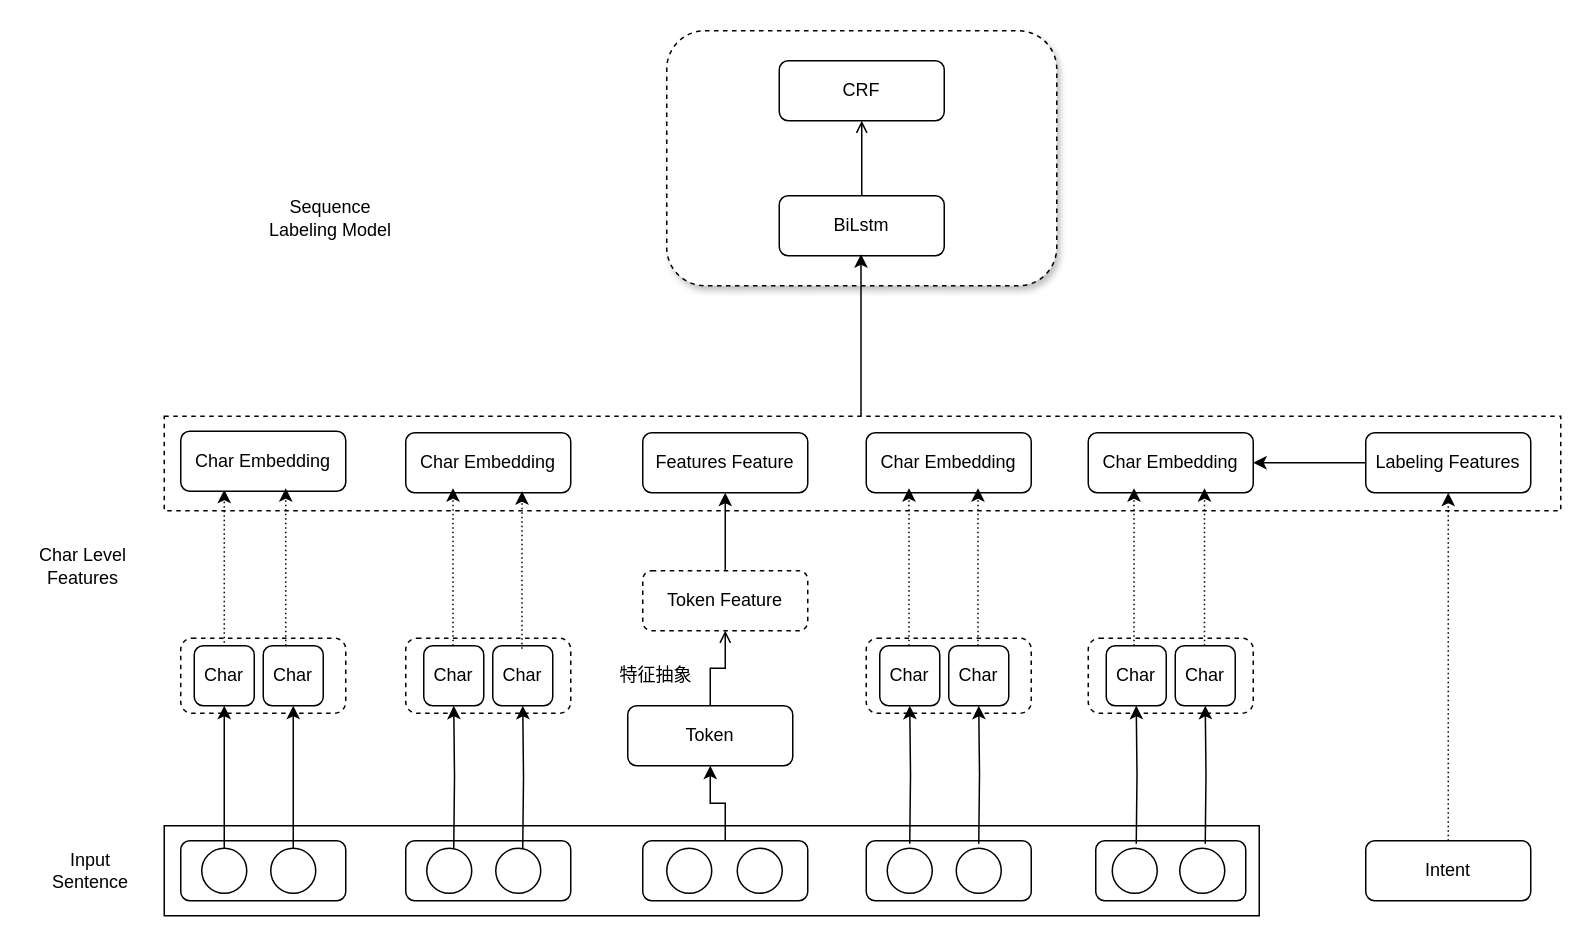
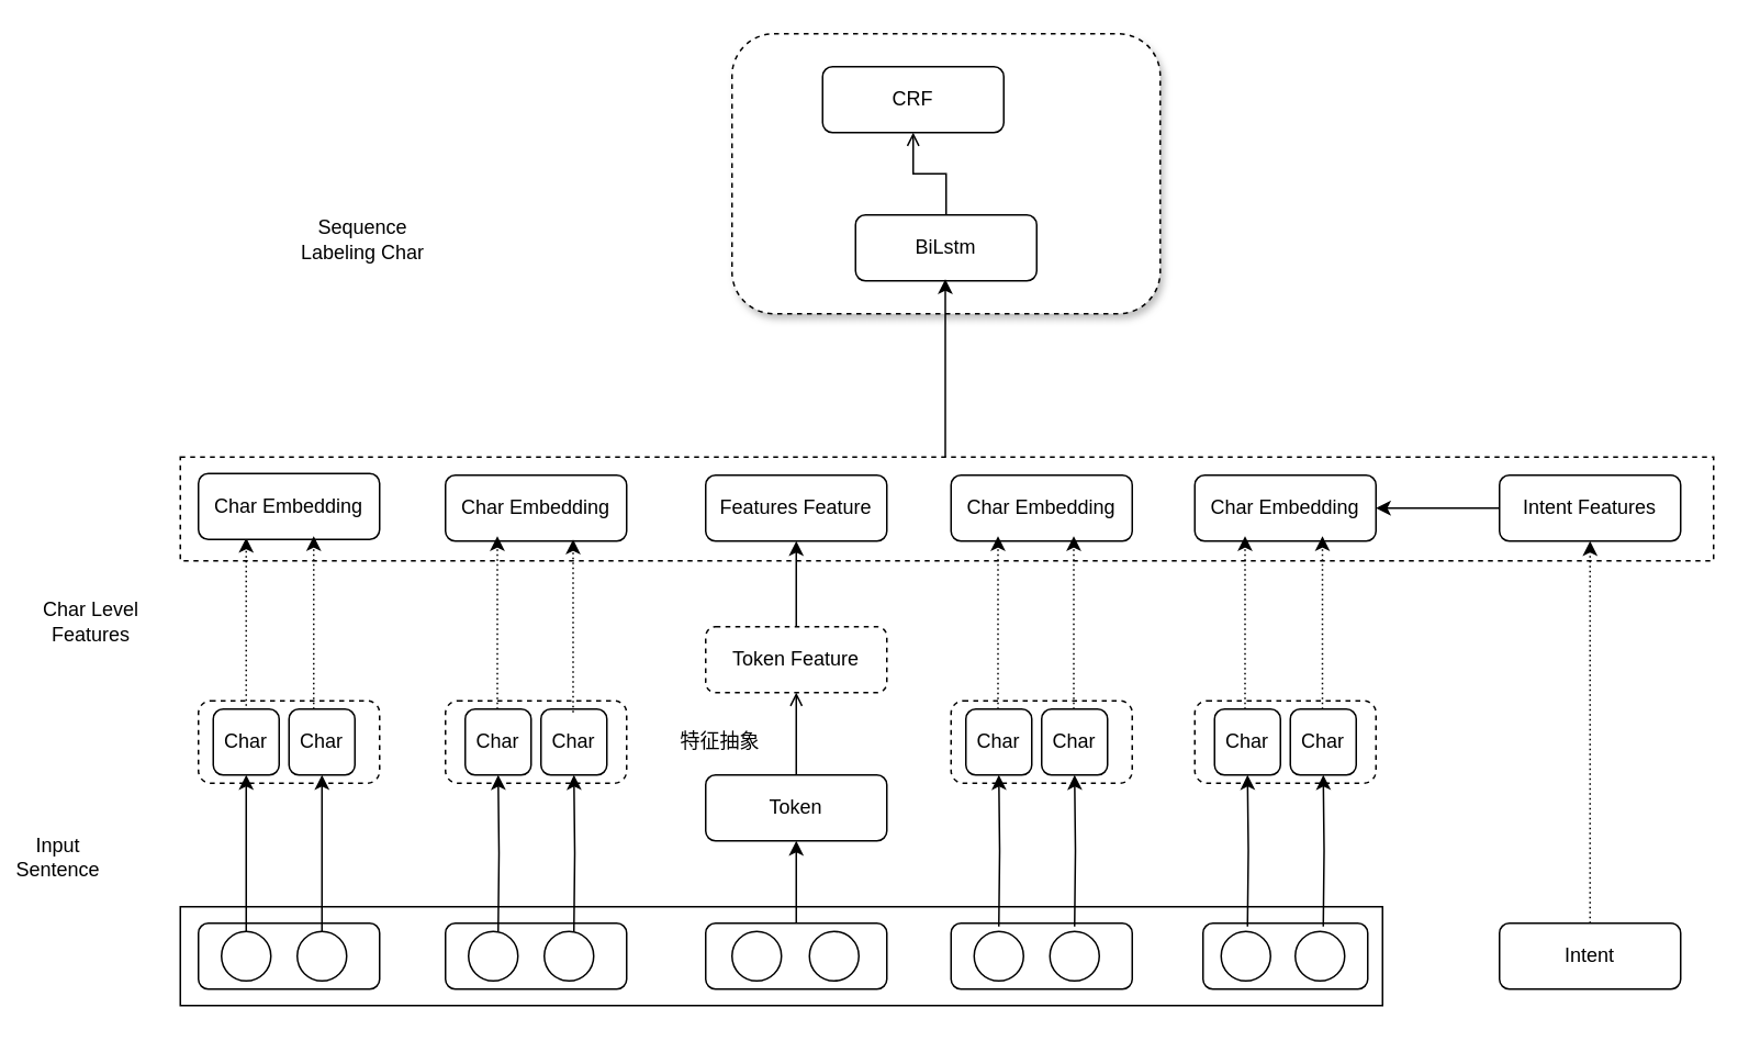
  <mxCell id="0" />
  <mxCell id="1" parent="0" />
  <mxCell id="2" value="" style="rounded=1;whiteSpace=wrap;html=1;dashed=1;shadow=1;" vertex="1" parent="1"><mxGeometry x="444" y="20" width="260" height="170" as="geometry" /></mxCell>
  <mxCell id="3" value="" style="rounded=0;whiteSpace=wrap;html=1;dashed=1;" parent="1" vertex="1"><mxGeometry x="109" y="277" width="931" height="63" as="geometry" /></mxCell>
  <mxCell id="4" value="" style="rounded=1;whiteSpace=wrap;html=1;dashed=1;" parent="1" vertex="1"><mxGeometry x="725" y="425" width="110" height="50" as="geometry" /></mxCell>
  <mxCell id="5" value="" style="rounded=1;whiteSpace=wrap;html=1;dashed=1;" parent="1" vertex="1"><mxGeometry x="577" y="425" width="110" height="50" as="geometry" /></mxCell>
  <mxCell id="6" value="" style="rounded=1;whiteSpace=wrap;html=1;dashed=1;" parent="1" vertex="1"><mxGeometry x="270" y="425" width="110" height="50" as="geometry" /></mxCell>
  <mxCell id="7" value="" style="rounded=1;whiteSpace=wrap;html=1;dashed=1;" parent="1" vertex="1"><mxGeometry x="120" y="425" width="110" height="50" as="geometry" /></mxCell>
  <mxCell id="8" value="" style="rounded=0;whiteSpace=wrap;html=1;" parent="1" vertex="1"><mxGeometry x="109" y="550" width="730" height="60" as="geometry" /></mxCell>
  <mxCell id="9" value="" style="rounded=1;whiteSpace=wrap;html=1;" parent="1" vertex="1"><mxGeometry x="120" y="560" width="110" height="40" as="geometry" /></mxCell>
  <mxCell id="10" value="" style="edgeStyle=orthogonalEdgeStyle;rounded=0;orthogonalLoop=1;jettySize=auto;html=1;" parent="1" source="11" target="31" edge="1"><mxGeometry relative="1" as="geometry" /></mxCell>
  <mxCell id="11" value="" style="ellipse;whiteSpace=wrap;html=1;aspect=fixed;" parent="1" vertex="1"><mxGeometry x="134" y="565" width="30" height="30" as="geometry" /></mxCell>
  <mxCell id="12" value="" style="edgeStyle=orthogonalEdgeStyle;rounded=0;orthogonalLoop=1;jettySize=auto;html=1;" parent="1" source="13" target="32" edge="1"><mxGeometry relative="1" as="geometry" /></mxCell>
  <mxCell id="13" value="" style="ellipse;whiteSpace=wrap;html=1;aspect=fixed;" parent="1" vertex="1"><mxGeometry x="180" y="565" width="30" height="30" as="geometry" /></mxCell>
  <mxCell id="14" value="" style="rounded=1;whiteSpace=wrap;html=1;" parent="1" vertex="1"><mxGeometry x="270" y="560" width="110" height="40" as="geometry" /></mxCell>
  <mxCell id="15" value="" style="ellipse;whiteSpace=wrap;html=1;aspect=fixed;" parent="1" vertex="1"><mxGeometry x="284" y="565" width="30" height="30" as="geometry" /></mxCell>
  <mxCell id="16" value="" style="ellipse;whiteSpace=wrap;html=1;aspect=fixed;" parent="1" vertex="1"><mxGeometry x="330" y="565" width="30" height="30" as="geometry" /></mxCell>
  <mxCell id="17" value="" style="edgeStyle=orthogonalEdgeStyle;rounded=0;orthogonalLoop=1;jettySize=auto;html=1;" parent="1" source="18" target="29" edge="1"><mxGeometry relative="1" as="geometry" /></mxCell>
  <mxCell id="18" value="" style="rounded=1;whiteSpace=wrap;html=1;" parent="1" vertex="1"><mxGeometry x="428" y="560" width="110" height="40" as="geometry" /></mxCell>
  <mxCell id="19" value="" style="ellipse;whiteSpace=wrap;html=1;aspect=fixed;" parent="1" vertex="1"><mxGeometry x="444" y="565" width="30" height="30" as="geometry" /></mxCell>
  <mxCell id="20" value="" style="ellipse;whiteSpace=wrap;html=1;aspect=fixed;" parent="1" vertex="1"><mxGeometry x="491" y="565" width="30" height="30" as="geometry" /></mxCell>
  <mxCell id="21" value="" style="rounded=1;whiteSpace=wrap;html=1;" parent="1" vertex="1"><mxGeometry x="577" y="560" width="110" height="40" as="geometry" /></mxCell>
  <mxCell id="22" value="" style="ellipse;whiteSpace=wrap;html=1;aspect=fixed;" parent="1" vertex="1"><mxGeometry x="591" y="565" width="30" height="30" as="geometry" /></mxCell>
  <mxCell id="23" value="" style="ellipse;whiteSpace=wrap;html=1;aspect=fixed;" parent="1" vertex="1"><mxGeometry x="637" y="565" width="30" height="30" as="geometry" /></mxCell>
  <mxCell id="24" value="" style="rounded=1;whiteSpace=wrap;html=1;" parent="1" vertex="1"><mxGeometry x="730" y="560" width="100" height="40" as="geometry" /></mxCell>
  <mxCell id="25" value="" style="ellipse;whiteSpace=wrap;html=1;aspect=fixed;" parent="1" vertex="1"><mxGeometry x="741" y="565" width="30" height="30" as="geometry" /></mxCell>
  <mxCell id="26" value="" style="ellipse;whiteSpace=wrap;html=1;aspect=fixed;" parent="1" vertex="1"><mxGeometry x="786" y="565" width="30" height="30" as="geometry" /></mxCell>
- <mxCell id="27" value="Input Sentence" style="text;html=1;strokeColor=none;fillColor=none;align=center;verticalAlign=middle;whiteSpace=wrap;rounded=0;" parent="1" vertex="1"><mxGeometry x="40" y="570" width="40" height="20" as="geometry" /></mxCell>
+ <mxCell id="27" value="Input Sentence" style="text;html=1;strokeColor=none;fillColor=none;align=center;verticalAlign=middle;whiteSpace=wrap;rounded=0;" parent="1" vertex="1"><mxGeometry x="15" y="510" width="40" height="20" as="geometry" /></mxCell>
  <mxCell id="28" value="" style="edgeStyle=orthogonalEdgeStyle;rounded=0;orthogonalLoop=1;jettySize=auto;html=1;endArrow=open;" parent="1" source="29" target="34" edge="1"><mxGeometry relative="1" as="geometry" /></mxCell>
- <mxCell id="29" value="Token" style="rounded=1;whiteSpace=wrap;html=1;" parent="1" vertex="1"><mxGeometry x="418" y="470" width="110" height="40" as="geometry" /></mxCell>
+ <mxCell id="29" value="Token" style="rounded=1;whiteSpace=wrap;html=1;" parent="1" vertex="1"><mxGeometry x="428" y="470" width="110" height="40" as="geometry" /></mxCell>
  <mxCell id="30" value="" style="edgeStyle=orthogonalEdgeStyle;rounded=0;orthogonalLoop=1;jettySize=auto;html=1;strokeWidth=1;fontSize=11;dashed=1;dashPattern=1 2;" edge="1" parent="1"><mxGeometry relative="1" as="geometry"><mxPoint x="149" y="431" as="sourcePoint" /><mxPoint x="149" y="326" as="targetPoint" /></mxGeometry></mxCell>
  <mxCell id="31" value="Char" style="rounded=1;whiteSpace=wrap;html=1;" parent="1" vertex="1"><mxGeometry x="129" y="430" width="40" height="40" as="geometry" /></mxCell>
  <mxCell id="32" value="Char" style="rounded=1;whiteSpace=wrap;html=1;" parent="1" vertex="1"><mxGeometry x="175" y="430" width="40" height="40" as="geometry" /></mxCell>
  <mxCell id="33" value="" style="edgeStyle=orthogonalEdgeStyle;rounded=0;orthogonalLoop=1;jettySize=auto;html=1;" parent="1" source="34" target="36" edge="1"><mxGeometry relative="1" as="geometry" /></mxCell>
  <mxCell id="34" value="Token Feature" style="rounded=1;whiteSpace=wrap;html=1;dashed=1;" parent="1" vertex="1"><mxGeometry x="428" y="380" width="110" height="40" as="geometry" /></mxCell>
  <mxCell id="35" value="特征抽象" style="text;html=1;strokeColor=none;fillColor=none;align=center;verticalAlign=middle;whiteSpace=wrap;rounded=0;" parent="1" vertex="1"><mxGeometry x="411" y="440" width="52" height="20" as="geometry" /></mxCell>
  <mxCell id="36" value="Features Feature" style="rounded=1;whiteSpace=wrap;html=1;" parent="1" vertex="1"><mxGeometry x="428" y="288" width="110" height="40" as="geometry" /></mxCell>
  <mxCell id="37" value="" style="edgeStyle=orthogonalEdgeStyle;rounded=0;orthogonalLoop=1;jettySize=auto;html=1;" parent="1" target="39" edge="1"><mxGeometry relative="1" as="geometry"><mxPoint x="302" y="565" as="sourcePoint" /></mxGeometry></mxCell>
  <mxCell id="38" value="" style="edgeStyle=orthogonalEdgeStyle;rounded=0;orthogonalLoop=1;jettySize=auto;html=1;" parent="1" target="40" edge="1"><mxGeometry relative="1" as="geometry"><mxPoint x="348" y="565" as="sourcePoint" /></mxGeometry></mxCell>
  <mxCell id="39" value="Char" style="rounded=1;whiteSpace=wrap;html=1;" parent="1" vertex="1"><mxGeometry x="282" y="430" width="40" height="40" as="geometry" /></mxCell>
  <mxCell id="40" value="Char" style="rounded=1;whiteSpace=wrap;html=1;" parent="1" vertex="1"><mxGeometry x="328" y="430" width="40" height="40" as="geometry" /></mxCell>
  <mxCell id="41" value="" style="edgeStyle=orthogonalEdgeStyle;rounded=0;orthogonalLoop=1;jettySize=auto;html=1;" parent="1" target="43" edge="1"><mxGeometry relative="1" as="geometry"><mxPoint x="606" y="562" as="sourcePoint" /></mxGeometry></mxCell>
  <mxCell id="42" value="" style="edgeStyle=orthogonalEdgeStyle;rounded=0;orthogonalLoop=1;jettySize=auto;html=1;" parent="1" target="44" edge="1"><mxGeometry relative="1" as="geometry"><mxPoint x="652" y="562" as="sourcePoint" /></mxGeometry></mxCell>
  <mxCell id="43" value="Char" style="rounded=1;whiteSpace=wrap;html=1;" parent="1" vertex="1"><mxGeometry x="586" y="430" width="40" height="40" as="geometry" /></mxCell>
  <mxCell id="44" value="Char" style="rounded=1;whiteSpace=wrap;html=1;" parent="1" vertex="1"><mxGeometry x="632" y="430" width="40" height="40" as="geometry" /></mxCell>
  <mxCell id="45" value="" style="edgeStyle=orthogonalEdgeStyle;rounded=0;orthogonalLoop=1;jettySize=auto;html=1;" parent="1" target="47" edge="1"><mxGeometry relative="1" as="geometry"><mxPoint x="757" y="562" as="sourcePoint" /></mxGeometry></mxCell>
  <mxCell id="46" value="" style="edgeStyle=orthogonalEdgeStyle;rounded=0;orthogonalLoop=1;jettySize=auto;html=1;" parent="1" target="48" edge="1"><mxGeometry relative="1" as="geometry"><mxPoint x="803" y="562" as="sourcePoint" /></mxGeometry></mxCell>
  <mxCell id="47" value="Char" style="rounded=1;whiteSpace=wrap;html=1;" parent="1" vertex="1"><mxGeometry x="737" y="430" width="40" height="40" as="geometry" /></mxCell>
  <mxCell id="48" value="Char" style="rounded=1;whiteSpace=wrap;html=1;" parent="1" vertex="1"><mxGeometry x="783" y="430" width="40" height="40" as="geometry" /></mxCell>
  <mxCell id="49" value="Char Level Features" style="text;html=1;strokeColor=none;fillColor=none;align=center;verticalAlign=middle;whiteSpace=wrap;rounded=0;" parent="1" vertex="1"><mxGeometry x="20" y="370.5" width="70" height="13" as="geometry" /></mxCell>
  <mxCell id="50" value="Char Embedding" style="rounded=1;whiteSpace=wrap;html=1;" parent="1" vertex="1"><mxGeometry x="120" y="287" width="110" height="40" as="geometry" /></mxCell>
  <mxCell id="51" value="Char Embedding" style="rounded=1;whiteSpace=wrap;html=1;" parent="1" vertex="1"><mxGeometry x="270" y="288" width="110" height="40" as="geometry" /></mxCell>
  <mxCell id="52" value="Char Embedding" style="rounded=1;whiteSpace=wrap;html=1;" parent="1" vertex="1"><mxGeometry x="577" y="288" width="110" height="40" as="geometry" /></mxCell>
  <mxCell id="53" value="Char Embedding" style="rounded=1;whiteSpace=wrap;html=1;" parent="1" vertex="1"><mxGeometry x="725" y="288" width="110" height="40" as="geometry" /></mxCell>
  <mxCell id="54" value="" style="edgeStyle=orthogonalEdgeStyle;rounded=0;orthogonalLoop=1;jettySize=auto;html=1;strokeWidth=1;fontSize=11;dashed=1;dashPattern=1 2;" edge="1" parent="1"><mxGeometry relative="1" as="geometry"><mxPoint x="190" y="430" as="sourcePoint" /><mxPoint x="190" y="325" as="targetPoint" /></mxGeometry></mxCell>
  <mxCell id="55" value="" style="edgeStyle=orthogonalEdgeStyle;rounded=0;orthogonalLoop=1;jettySize=auto;html=1;strokeWidth=1;fontSize=11;dashed=1;dashPattern=1 2;" edge="1" parent="1"><mxGeometry relative="1" as="geometry"><mxPoint x="301.5" y="430" as="sourcePoint" /><mxPoint x="301.5" y="325" as="targetPoint" /></mxGeometry></mxCell>
  <mxCell id="56" value="" style="edgeStyle=orthogonalEdgeStyle;rounded=0;orthogonalLoop=1;jettySize=auto;html=1;strokeWidth=1;fontSize=11;dashed=1;dashPattern=1 2;" edge="1" parent="1"><mxGeometry relative="1" as="geometry"><mxPoint x="347.5" y="432" as="sourcePoint" /><mxPoint x="347.5" y="327" as="targetPoint" /><Array as="points"><mxPoint x="348" y="379" /><mxPoint x="348" y="379" /></Array></mxGeometry></mxCell>
  <mxCell id="57" value="" style="edgeStyle=orthogonalEdgeStyle;rounded=0;orthogonalLoop=1;jettySize=auto;html=1;strokeWidth=1;fontSize=11;dashed=1;dashPattern=1 2;" edge="1" parent="1"><mxGeometry relative="1" as="geometry"><mxPoint x="605.5" y="430" as="sourcePoint" /><mxPoint x="605.5" y="325" as="targetPoint" /></mxGeometry></mxCell>
  <mxCell id="58" value="" style="edgeStyle=orthogonalEdgeStyle;rounded=0;orthogonalLoop=1;jettySize=auto;html=1;strokeWidth=1;fontSize=11;dashed=1;dashPattern=1 2;" edge="1" parent="1"><mxGeometry relative="1" as="geometry"><mxPoint x="651.5" y="430" as="sourcePoint" /><mxPoint x="651.5" y="325" as="targetPoint" /><Array as="points"><mxPoint x="652" y="365" /><mxPoint x="652" y="365" /></Array></mxGeometry></mxCell>
  <mxCell id="59" value="" style="edgeStyle=orthogonalEdgeStyle;rounded=0;orthogonalLoop=1;jettySize=auto;html=1;strokeWidth=1;fontSize=11;dashed=1;dashPattern=1 2;" edge="1" parent="1"><mxGeometry relative="1" as="geometry"><mxPoint x="755.5" y="430" as="sourcePoint" /><mxPoint x="755.5" y="325" as="targetPoint" /><Array as="points"><mxPoint x="756" y="365" /><mxPoint x="756" y="365" /></Array></mxGeometry></mxCell>
  <mxCell id="60" value="" style="edgeStyle=orthogonalEdgeStyle;rounded=0;orthogonalLoop=1;jettySize=auto;html=1;strokeWidth=1;fontSize=11;dashed=1;dashPattern=1 2;" edge="1" parent="1"><mxGeometry relative="1" as="geometry"><mxPoint x="802.5" y="430" as="sourcePoint" /><mxPoint x="802.5" y="325" as="targetPoint" /><Array as="points"><mxPoint x="803" y="365" /><mxPoint x="803" y="365" /></Array></mxGeometry></mxCell>
  <mxCell id="61" value="" style="edgeStyle=orthogonalEdgeStyle;rounded=0;jumpSize=17;orthogonalLoop=1;jettySize=auto;html=1;endSize=6;strokeWidth=1;fontSize=11;endArrow=open;" edge="1" parent="1" source="62" target="63"><mxGeometry relative="1" as="geometry" /></mxCell>
  <mxCell id="62" value="BiLstm" style="rounded=1;whiteSpace=wrap;html=1;" vertex="1" parent="1"><mxGeometry x="519" y="130" width="110" height="40" as="geometry" /></mxCell>
- <mxCell id="63" value="CRF" style="rounded=1;whiteSpace=wrap;html=1;" vertex="1" parent="1"><mxGeometry x="519" y="40" width="110" height="40" as="geometry" /></mxCell>
- <mxCell id="64" value="Sequence Labeling Model" style="text;html=1;strokeColor=none;fillColor=none;align=center;verticalAlign=middle;whiteSpace=wrap;rounded=0;" vertex="1" parent="1"><mxGeometry x="170" y="138.5" width="100" height="13" as="geometry" /></mxCell>
+ <mxCell id="63" value="CRF" style="rounded=1;whiteSpace=wrap;html=1;" vertex="1" parent="1"><mxGeometry x="499" y="40" width="110" height="40" as="geometry" /></mxCell>
+ <mxCell id="64" value="Sequence Labeling Char" style="text;html=1;strokeColor=none;fillColor=none;align=center;verticalAlign=middle;whiteSpace=wrap;rounded=0;" vertex="1" parent="1"><mxGeometry x="170" y="138.5" width="100" height="13" as="geometry" /></mxCell>
  <mxCell id="65" value="" style="edgeStyle=orthogonalEdgeStyle;rounded=0;jumpSize=17;orthogonalLoop=1;jettySize=auto;html=1;endSize=6;strokeWidth=1;fontSize=11;dashed=1;dashPattern=1 2;entryX=0.5;entryY=1;entryDx=0;entryDy=0;" edge="1" parent="1" source="66" target="68"><mxGeometry relative="1" as="geometry"><mxPoint x="965" y="336.5" as="targetPoint" /></mxGeometry></mxCell>
  <mxCell id="66" value="Intent" style="rounded=1;whiteSpace=wrap;html=1;" vertex="1" parent="1"><mxGeometry x="910" y="560" width="110" height="40" as="geometry" /></mxCell>
  <mxCell id="67" value="" style="edgeStyle=orthogonalEdgeStyle;rounded=0;jumpSize=17;orthogonalLoop=1;jettySize=auto;html=1;endSize=6;strokeWidth=1;fontSize=11;" edge="1" parent="1" source="68" target="53"><mxGeometry relative="1" as="geometry" /></mxCell>
- <mxCell id="68" value="Labeling Features" style="rounded=1;whiteSpace=wrap;html=1;" vertex="1" parent="1"><mxGeometry x="910" y="288" width="110" height="40" as="geometry" /></mxCell>
+ <mxCell id="68" value="Intent Features" style="rounded=1;whiteSpace=wrap;html=1;" vertex="1" parent="1"><mxGeometry x="910" y="288" width="110" height="40" as="geometry" /></mxCell>
  <mxCell id="69" value="" style="edgeStyle=orthogonalEdgeStyle;rounded=0;orthogonalLoop=1;jettySize=auto;html=1;" edge="1" parent="1"><mxGeometry relative="1" as="geometry"><mxPoint x="573.5" y="277" as="sourcePoint" /><mxPoint x="573.5" y="169" as="targetPoint" /></mxGeometry></mxCell>
